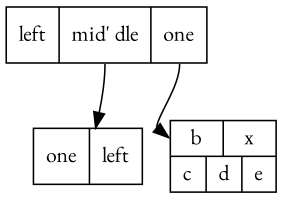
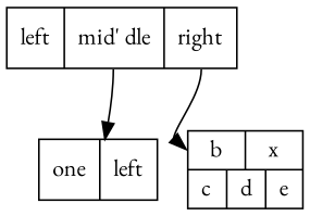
  digraph {
    fontname="EB Garamond"
    node [fontname="EB Garamond" shape=record]
    edge [fontname="EB Garamond"]
-   n1 [label="<f0> left|<f1> mid' dle|<f2> one"]
+   n1 [label="<f0> left|<f1> mid' dle|<f2> right"]
    n2 [label="<f0> one|<f1> left"]
    n3 [label="{ {<here> b|x} |{c|<there> d|e}}"]
    n1 -> n2 [tailport=f1]
    n1 -> n3 [headport=here tailport=f2]
  }
